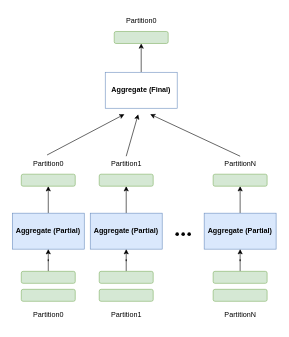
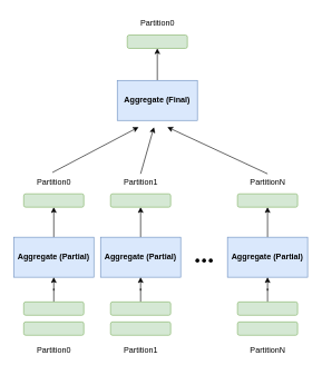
  <mxCell id="0" />
  <mxCell id="1" parent="0" />
  <mxCell id="2" value="" style="edgeStyle=orthogonalEdgeStyle;rounded=0;orthogonalLoop=1;jettySize=auto;html=1;" edge="1" parent="1" source="3" target="8"><mxGeometry relative="1" as="geometry"><mxPoint x="80" y="301" as="targetPoint" /></mxGeometry></mxCell>
  <mxCell id="3" value="&lt;b&gt;Aggregate (Partial)&lt;/b&gt;" style="whiteSpace=wrap;html=1;rounded=0;fillColor=#dae8fc;strokeColor=#6c8ebf;" vertex="1" parent="1"><mxGeometry x="20" y="355" width="120" height="60" as="geometry" /></mxCell>
  <mxCell id="4" value="" style="edgeStyle=orthogonalEdgeStyle;rounded=0;orthogonalLoop=1;jettySize=auto;html=1;" edge="1" parent="1" source="5" target="3"><mxGeometry relative="1" as="geometry" /></mxCell>
  <mxCell id="5" value="" style="rounded=1;whiteSpace=wrap;html=1;fillColor=#d5e8d4;strokeColor=#82b366;" vertex="1" parent="1"><mxGeometry x="35" y="452" width="90" height="20" as="geometry" /></mxCell>
  <mxCell id="6" value="" style="rounded=1;whiteSpace=wrap;html=1;fillColor=#d5e8d4;strokeColor=#82b366;" vertex="1" parent="1"><mxGeometry x="35" y="482" width="90" height="20" as="geometry" /></mxCell>
  <mxCell id="7" value="Partition0" style="text;html=1;align=center;verticalAlign=middle;resizable=0;points=[];autosize=1;strokeColor=none;fillColor=none;" vertex="1" parent="1"><mxGeometry x="45" y="510" width="70" height="30" as="geometry" /></mxCell>
  <mxCell id="8" value="" style="rounded=1;whiteSpace=wrap;html=1;fillColor=#d5e8d4;strokeColor=#82b366;" vertex="1" parent="1"><mxGeometry x="35" y="290" width="90" height="20" as="geometry" /></mxCell>
  <mxCell id="9" value="Partition0" style="text;html=1;align=center;verticalAlign=middle;resizable=0;points=[];autosize=1;strokeColor=none;fillColor=none;" vertex="1" parent="1"><mxGeometry x="45" y="258" width="70" height="30" as="geometry" /></mxCell>
  <mxCell id="10" value="" style="edgeStyle=orthogonalEdgeStyle;rounded=0;orthogonalLoop=1;jettySize=auto;html=1;" edge="1" parent="1" source="11" target="16"><mxGeometry relative="1" as="geometry"><mxPoint x="210" y="301" as="targetPoint" /></mxGeometry></mxCell>
  <mxCell id="11" value="&lt;b&gt;Aggregate (Partial)&lt;/b&gt;" style="whiteSpace=wrap;html=1;rounded=0;fillColor=#dae8fc;strokeColor=#6c8ebf;" vertex="1" parent="1"><mxGeometry x="150" y="355" width="120" height="60" as="geometry" /></mxCell>
  <mxCell id="12" value="" style="edgeStyle=orthogonalEdgeStyle;rounded=0;orthogonalLoop=1;jettySize=auto;html=1;" edge="1" parent="1" source="13" target="11"><mxGeometry relative="1" as="geometry" /></mxCell>
  <mxCell id="13" value="" style="rounded=1;whiteSpace=wrap;html=1;fillColor=#d5e8d4;strokeColor=#82b366;" vertex="1" parent="1"><mxGeometry x="165" y="452" width="90" height="20" as="geometry" /></mxCell>
  <mxCell id="14" value="" style="rounded=1;whiteSpace=wrap;html=1;fillColor=#d5e8d4;strokeColor=#82b366;" vertex="1" parent="1"><mxGeometry x="165" y="482" width="90" height="20" as="geometry" /></mxCell>
  <mxCell id="15" value="Partition1" style="text;html=1;align=center;verticalAlign=middle;resizable=0;points=[];autosize=1;strokeColor=none;fillColor=none;" vertex="1" parent="1"><mxGeometry x="175" y="510" width="70" height="30" as="geometry" /></mxCell>
  <mxCell id="16" value="" style="rounded=1;whiteSpace=wrap;html=1;fillColor=#d5e8d4;strokeColor=#82b366;" vertex="1" parent="1"><mxGeometry x="165" y="290" width="90" height="20" as="geometry" /></mxCell>
  <mxCell id="17" value="Partition1" style="text;html=1;align=center;verticalAlign=middle;resizable=0;points=[];autosize=1;strokeColor=none;fillColor=none;" vertex="1" parent="1"><mxGeometry x="175" y="258" width="70" height="30" as="geometry" /></mxCell>
  <mxCell id="18" value="" style="edgeStyle=orthogonalEdgeStyle;rounded=0;orthogonalLoop=1;jettySize=auto;html=1;" edge="1" parent="1" source="19" target="24"><mxGeometry relative="1" as="geometry"><mxPoint x="400" y="301" as="targetPoint" /></mxGeometry></mxCell>
  <mxCell id="19" value="&lt;b&gt;Aggregate (Partial)&lt;/b&gt;" style="whiteSpace=wrap;html=1;rounded=0;fillColor=#dae8fc;strokeColor=#6c8ebf;" vertex="1" parent="1"><mxGeometry x="340" y="355" width="120" height="60" as="geometry" /></mxCell>
  <mxCell id="20" value="" style="edgeStyle=orthogonalEdgeStyle;rounded=0;orthogonalLoop=1;jettySize=auto;html=1;" edge="1" parent="1" source="21" target="19"><mxGeometry relative="1" as="geometry" /></mxCell>
  <mxCell id="21" value="" style="rounded=1;whiteSpace=wrap;html=1;fillColor=#d5e8d4;strokeColor=#82b366;" vertex="1" parent="1"><mxGeometry x="355" y="452" width="90" height="20" as="geometry" /></mxCell>
  <mxCell id="22" value="" style="rounded=1;whiteSpace=wrap;html=1;fillColor=#d5e8d4;strokeColor=#82b366;" vertex="1" parent="1"><mxGeometry x="355" y="482" width="90" height="20" as="geometry" /></mxCell>
  <mxCell id="23" value="PartitionN" style="text;html=1;align=center;verticalAlign=middle;resizable=0;points=[];autosize=1;strokeColor=none;fillColor=none;" vertex="1" parent="1"><mxGeometry x="360" y="510" width="80" height="30" as="geometry" /></mxCell>
  <mxCell id="24" value="" style="rounded=1;whiteSpace=wrap;html=1;fillColor=#d5e8d4;strokeColor=#82b366;" vertex="1" parent="1"><mxGeometry x="355" y="290" width="90" height="20" as="geometry" /></mxCell>
  <mxCell id="25" value="PartitionN" style="text;html=1;align=center;verticalAlign=middle;resizable=0;points=[];autosize=1;strokeColor=none;fillColor=none;" vertex="1" parent="1"><mxGeometry x="360" y="258" width="80" height="30" as="geometry" /></mxCell>
  <mxCell id="26" value="" style="shape=waypoint;sketch=0;size=6;pointerEvents=1;points=[];fillColor=none;resizable=0;rotatable=0;perimeter=centerPerimeter;snapToPoint=1;" vertex="1" parent="1"><mxGeometry x="285" y="380" width="20" height="20" as="geometry" /></mxCell>
  <mxCell id="27" value="" style="shape=waypoint;sketch=0;size=6;pointerEvents=1;points=[];fillColor=none;resizable=0;rotatable=0;perimeter=centerPerimeter;snapToPoint=1;" vertex="1" parent="1"><mxGeometry x="295" y="380" width="20" height="20" as="geometry" /></mxCell>
  <mxCell id="28" value="" style="shape=waypoint;sketch=0;size=6;pointerEvents=1;points=[];fillColor=none;resizable=0;rotatable=0;perimeter=centerPerimeter;snapToPoint=1;" vertex="1" parent="1"><mxGeometry x="305" y="380" width="20" height="20" as="geometry" /></mxCell>
  <mxCell id="29" style="edgeStyle=orthogonalEdgeStyle;rounded=0;orthogonalLoop=1;jettySize=auto;html=1;entryX=0.5;entryY=1;entryDx=0;entryDy=0;" edge="1" parent="1" source="30" target="34"><mxGeometry relative="1" as="geometry" /></mxCell>
- <mxCell id="30" value="&lt;b&gt;Aggregate (Final)&lt;/b&gt;" style="whiteSpace=wrap;html=1;rounded=0;fillColor=#ffffff;strokeColor=#6c8ebf;" vertex="1" parent="1"><mxGeometry x="175" y="120" width="120" height="60" as="geometry" /></mxCell>
+ <mxCell id="30" value="&lt;b&gt;Aggregate (Final)&lt;/b&gt;" style="whiteSpace=wrap;html=1;rounded=0;fillColor=#dae8fc;strokeColor=#6c8ebf;" vertex="1" parent="1"><mxGeometry x="175" y="120" width="120" height="60" as="geometry" /></mxCell>
  <mxCell id="31" value="" style="endArrow=classic;html=1;rounded=0;exitX=0.371;exitY=0;exitDx=0;exitDy=0;exitPerimeter=0;" edge="1" parent="1"><mxGeometry width="50" height="50" relative="1" as="geometry"><mxPoint x="77.97" y="258" as="sourcePoint" /><mxPoint x="207" y="190" as="targetPoint" /></mxGeometry></mxCell>
  <mxCell id="32" value="" style="endArrow=classic;html=1;rounded=0;" edge="1" parent="1"><mxGeometry width="50" height="50" relative="1" as="geometry"><mxPoint x="210" y="260" as="sourcePoint" /><mxPoint x="230" y="190" as="targetPoint" /></mxGeometry></mxCell>
  <mxCell id="33" value="" style="endArrow=classic;html=1;rounded=0;" edge="1" parent="1"><mxGeometry width="50" height="50" relative="1" as="geometry"><mxPoint x="400" y="260" as="sourcePoint" /><mxPoint x="250" y="190" as="targetPoint" /></mxGeometry></mxCell>
  <mxCell id="34" value="" style="rounded=1;whiteSpace=wrap;html=1;fillColor=#d5e8d4;strokeColor=#82b366;" vertex="1" parent="1"><mxGeometry x="190" y="52" width="90" height="20" as="geometry" /></mxCell>
  <mxCell id="35" value="Partition0" style="text;html=1;align=center;verticalAlign=middle;resizable=0;points=[];autosize=1;strokeColor=none;fillColor=none;" vertex="1" parent="1"><mxGeometry x="200" y="20" width="70" height="30" as="geometry" /></mxCell>
